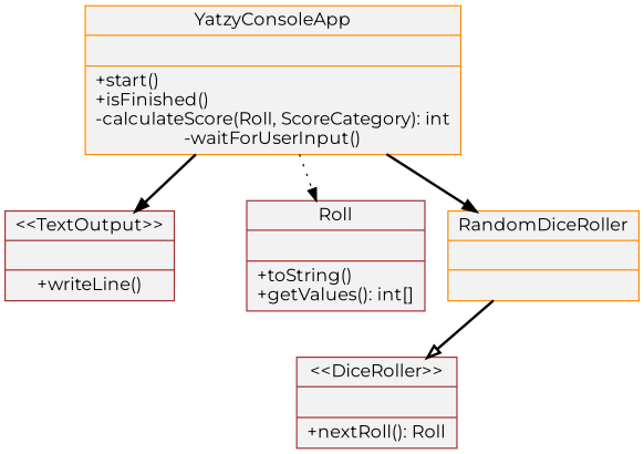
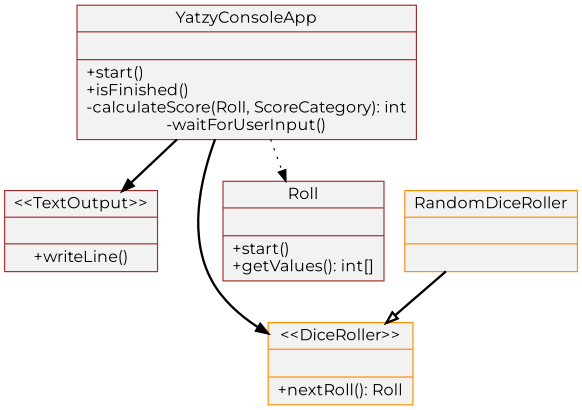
  digraph {
    fontname=Montserrat
    node [color=darkorange fillcolor=gray95 fontname=Montserrat shape=record style=filled]
    edge [fontname=Montserrat style=bold]
-   n1 [label="{YatzyConsoleApp||+start()\l+isFinished()\l-calculateScore(Roll, ScoreCategory): int\l-waitForUserInput()}"]
+   n1 [color=brown label="{YatzyConsoleApp||+start()\l+isFinished()\l-calculateScore(Roll, ScoreCategory): int\l-waitForUserInput()}"]
    n2 [color=brown label="{\<\<TextOutput\>\>||+writeLine()}"]
-   n3 [color=brown label="{\<\<DiceRoller\>\>||+nextRoll(): Roll}"]
-   n4 [color=brown label="{Roll||+toString()\l+getValues(): int[]}"]
+   n3 [label="{\<\<DiceRoller\>\>||+nextRoll(): Roll}"]
+   n4 [color=brown label="{Roll||+start()\l+getValues(): int[]}"]
    n5 [label="{RandomDiceRoller||}"]
    n1 -> n2
-   n1 -> n5
+   n1 -> n3
    n1 -> n4 [style=dotted]
    n5 -> n3 [arrowhead=onormal]
  }
